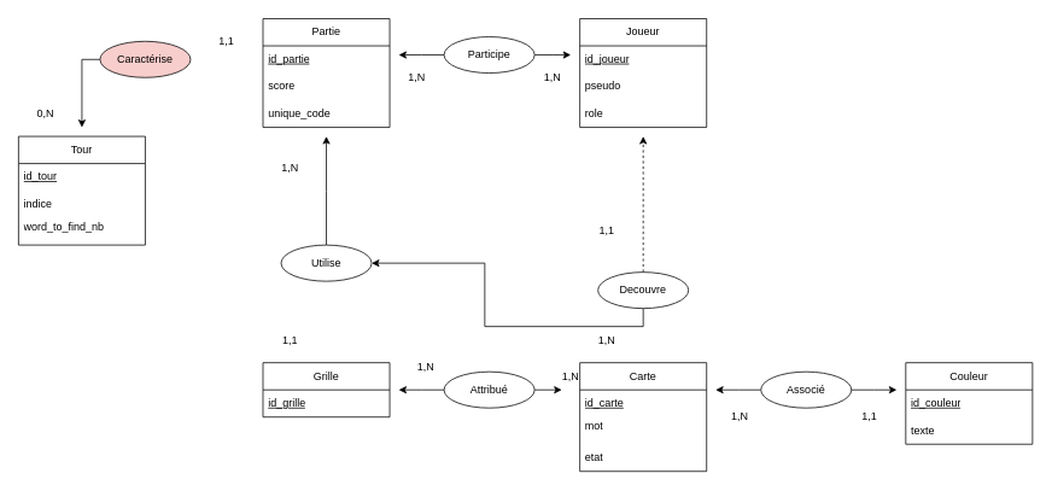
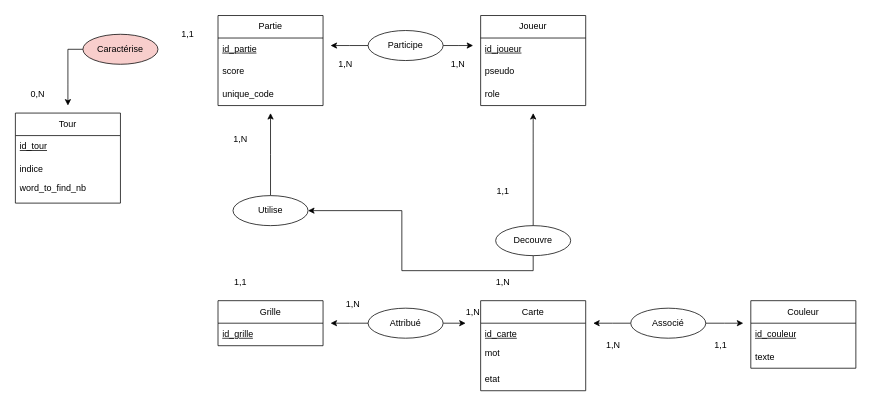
  <mxCell id="0" />
  <mxCell id="1" parent="0" />
  <mxCell id="2" value="Partie" style="swimlane;fontStyle=0;childLayout=stackLayout;horizontal=1;startSize=30;horizontalStack=0;resizeParent=1;resizeParentMax=0;resizeLast=0;collapsible=1;marginBottom=0;whiteSpace=wrap;html=1;" parent="1" vertex="1"><mxGeometry x="290" width="140" height="120" as="geometry" y="20" /></mxCell>
  <mxCell id="3" value="&lt;u&gt;id_partie&lt;/u&gt;" style="text;strokeColor=none;fillColor=none;align=left;verticalAlign=middle;spacingLeft=4;spacingRight=4;overflow=hidden;points=[[0,0.5],[1,0.5]];portConstraint=eastwest;rotatable=0;whiteSpace=wrap;html=1;" parent="2" vertex="1"><mxGeometry y="30" width="140" height="30" as="geometry" /></mxCell>
  <mxCell id="4" value="score&lt;div&gt;&lt;br&gt;&lt;/div&gt;" style="text;strokeColor=none;fillColor=none;spacingLeft=4;spacingRight=4;overflow=hidden;rotatable=0;points=[[0,0.5],[1,0.5]];portConstraint=eastwest;fontSize=12;whiteSpace=wrap;html=1;" vertex="1" parent="2"><mxGeometry y="60" width="140" height="30" as="geometry" /></mxCell>
  <mxCell id="5" value="unique_code" style="text;strokeColor=none;fillColor=none;align=left;verticalAlign=middle;spacingLeft=4;spacingRight=4;overflow=hidden;points=[[0,0.5],[1,0.5]];portConstraint=eastwest;rotatable=0;whiteSpace=wrap;html=1;" parent="2" vertex="1"><mxGeometry y="90" width="140" height="30" as="geometry" /></mxCell>
  <mxCell id="6" value="Grille" style="swimlane;fontStyle=0;childLayout=stackLayout;horizontal=1;startSize=30;horizontalStack=0;resizeParent=1;resizeParentMax=0;resizeLast=0;collapsible=1;marginBottom=0;whiteSpace=wrap;html=1;" parent="1" vertex="1"><mxGeometry x="290" y="400" width="140" height="60" as="geometry" /></mxCell>
  <mxCell id="7" value="&lt;u&gt;id_grille&lt;/u&gt;" style="text;strokeColor=none;fillColor=none;align=left;verticalAlign=middle;spacingLeft=4;spacingRight=4;overflow=hidden;points=[[0,0.5],[1,0.5]];portConstraint=eastwest;rotatable=0;whiteSpace=wrap;html=1;" parent="6" vertex="1"><mxGeometry y="30" width="140" height="30" as="geometry" /></mxCell>
  <mxCell id="8" value="Carte" style="swimlane;fontStyle=0;childLayout=stackLayout;horizontal=1;startSize=30;horizontalStack=0;resizeParent=1;resizeParentMax=0;resizeLast=0;collapsible=1;marginBottom=0;whiteSpace=wrap;html=1;" parent="1" vertex="1"><mxGeometry x="640" y="400" width="140" height="120" as="geometry" /></mxCell>
  <mxCell id="9" value="&lt;u&gt;id_carte&lt;/u&gt;" style="text;strokeColor=none;fillColor=none;align=left;verticalAlign=middle;spacingLeft=4;spacingRight=4;overflow=hidden;points=[[0,0.5],[1,0.5]];portConstraint=eastwest;rotatable=0;whiteSpace=wrap;html=1;" parent="8" vertex="1"><mxGeometry y="30" width="140" height="30" as="geometry" /></mxCell>
  <mxCell id="10" value="mot&lt;div&gt;&lt;br&gt;&lt;/div&gt;" style="text;strokeColor=none;fillColor=none;align=left;verticalAlign=middle;spacingLeft=4;spacingRight=4;overflow=hidden;points=[[0,0.5],[1,0.5]];portConstraint=eastwest;rotatable=0;whiteSpace=wrap;html=1;" parent="8" vertex="1"><mxGeometry y="60" width="140" height="30" as="geometry" /></mxCell>
  <mxCell id="11" value="etat" style="text;strokeColor=none;fillColor=none;align=left;verticalAlign=middle;spacingLeft=4;spacingRight=4;overflow=hidden;points=[[0,0.5],[1,0.5]];portConstraint=eastwest;rotatable=0;whiteSpace=wrap;html=1;" parent="8" vertex="1"><mxGeometry y="90" width="140" height="30" as="geometry" /></mxCell>
  <mxCell id="12" value="Couleur" style="swimlane;fontStyle=0;childLayout=stackLayout;horizontal=1;startSize=30;horizontalStack=0;resizeParent=1;resizeParentMax=0;resizeLast=0;collapsible=1;marginBottom=0;whiteSpace=wrap;html=1;" parent="1" vertex="1"><mxGeometry x="1000" y="400" width="140" height="90" as="geometry" /></mxCell>
  <mxCell id="13" value="&lt;u style=&quot;&quot;&gt;id_couleur&lt;/u&gt;" style="text;strokeColor=none;fillColor=none;align=left;verticalAlign=middle;spacingLeft=4;spacingRight=4;overflow=hidden;points=[[0,0.5],[1,0.5]];portConstraint=eastwest;rotatable=0;whiteSpace=wrap;html=1;" parent="12" vertex="1"><mxGeometry y="30" width="140" height="30" as="geometry" /></mxCell>
  <mxCell id="14" value="texte" style="text;strokeColor=none;fillColor=none;align=left;verticalAlign=middle;spacingLeft=4;spacingRight=4;overflow=hidden;points=[[0,0.5],[1,0.5]];portConstraint=eastwest;rotatable=0;whiteSpace=wrap;html=1;" parent="12" vertex="1"><mxGeometry y="60" width="140" height="30" as="geometry" /></mxCell>
  <mxCell id="15" value="Joueur" style="swimlane;fontStyle=0;childLayout=stackLayout;horizontal=1;startSize=30;horizontalStack=0;resizeParent=1;resizeParentMax=0;resizeLast=0;collapsible=1;marginBottom=0;whiteSpace=wrap;html=1;" parent="1" vertex="1"><mxGeometry x="640" width="140" height="120" as="geometry" y="20" /></mxCell>
  <mxCell id="16" value="&lt;u&gt;id_joueur&lt;/u&gt;" style="text;strokeColor=none;fillColor=none;align=left;verticalAlign=middle;spacingLeft=4;spacingRight=4;overflow=hidden;points=[[0,0.5],[1,0.5]];portConstraint=eastwest;rotatable=0;whiteSpace=wrap;html=1;" parent="15" vertex="1"><mxGeometry y="30" width="140" height="30" as="geometry" /></mxCell>
  <mxCell id="17" value="pseudo" style="text;strokeColor=none;fillColor=none;align=left;verticalAlign=middle;spacingLeft=4;spacingRight=4;overflow=hidden;points=[[0,0.5],[1,0.5]];portConstraint=eastwest;rotatable=0;whiteSpace=wrap;html=1;" parent="15" vertex="1"><mxGeometry y="60" width="140" height="30" as="geometry" /></mxCell>
  <mxCell id="18" value="role" style="text;strokeColor=none;fillColor=none;align=left;verticalAlign=middle;spacingLeft=4;spacingRight=4;overflow=hidden;points=[[0,0.5],[1,0.5]];portConstraint=eastwest;rotatable=0;whiteSpace=wrap;html=1;" parent="15" vertex="1"><mxGeometry y="90" width="140" height="30" as="geometry" /></mxCell>
  <mxCell id="19" value="Tour" style="swimlane;fontStyle=0;childLayout=stackLayout;horizontal=1;startSize=30;horizontalStack=0;resizeParent=1;resizeParentMax=0;resizeLast=0;collapsible=1;marginBottom=0;whiteSpace=wrap;html=1;" parent="1" vertex="1"><mxGeometry x="20" y="150" width="140" height="120" as="geometry" /></mxCell>
  <mxCell id="20" value="&lt;u&gt;id_tour&lt;/u&gt;" style="text;strokeColor=none;fillColor=none;align=left;verticalAlign=middle;spacingLeft=4;spacingRight=4;overflow=hidden;points=[[0,0.5],[1,0.5]];portConstraint=eastwest;rotatable=0;whiteSpace=wrap;html=1;" parent="19" vertex="1"><mxGeometry y="30" width="140" height="30" as="geometry" /></mxCell>
  <mxCell id="21" value="indice" style="text;strokeColor=none;fillColor=none;align=left;verticalAlign=middle;spacingLeft=4;spacingRight=4;overflow=hidden;points=[[0,0.5],[1,0.5]];portConstraint=eastwest;rotatable=0;whiteSpace=wrap;html=1;" parent="19" vertex="1"><mxGeometry y="60" width="140" height="30" as="geometry" /></mxCell>
  <mxCell id="22" value="word_to_find_nb&lt;div&gt;&lt;br&gt;&lt;/div&gt;" style="text;strokeColor=none;fillColor=none;align=left;verticalAlign=middle;spacingLeft=4;spacingRight=4;overflow=hidden;points=[[0,0.5],[1,0.5]];portConstraint=eastwest;rotatable=0;whiteSpace=wrap;html=1;" parent="19" vertex="1"><mxGeometry y="90" width="140" height="30" as="geometry" /></mxCell>
  <mxCell id="23" style="edgeStyle=orthogonalEdgeStyle;rounded=0;orthogonalLoop=1;jettySize=auto;html=1;exitX=0;exitY=0.5;exitDx=0;exitDy=0;" parent="1" source="24" edge="1"><mxGeometry relative="1" as="geometry"><mxPoint x="90" y="140" as="targetPoint" /></mxGeometry></mxCell>
  <mxCell id="24" value="Caractérise" style="ellipse;whiteSpace=wrap;html=1;align=center;fillColor=#f8cecc;" parent="1" vertex="1"><mxGeometry x="110" y="45" width="100" height="40" as="geometry" /></mxCell>
  <mxCell id="25" style="edgeStyle=orthogonalEdgeStyle;rounded=0;orthogonalLoop=1;jettySize=auto;html=1;exitX=0.5;exitY=0;exitDx=0;exitDy=0;" parent="1" source="26" edge="1"><mxGeometry relative="1" as="geometry"><mxPoint x="360" y="150" as="targetPoint" /></mxGeometry></mxCell>
- <mxCell id="26" value="Utilise" style="ellipse;whiteSpace=wrap;html=1;align=center;" parent="1" vertex="1"><mxGeometry x="310" y="270" width="100" height="40" as="geometry" /></mxCell>
+ <mxCell id="26" value="Utilise" style="ellipse;whiteSpace=wrap;html=1;align=center;" parent="1" vertex="1"><mxGeometry x="310" y="260" width="100" height="40" as="geometry" /></mxCell>
  <mxCell id="27" style="edgeStyle=orthogonalEdgeStyle;rounded=0;orthogonalLoop=1;jettySize=auto;html=1;exitX=0;exitY=0.5;exitDx=0;exitDy=0;" parent="1" source="29" edge="1"><mxGeometry relative="1" as="geometry"><mxPoint x="440" y="60" as="targetPoint" /></mxGeometry></mxCell>
  <mxCell id="28" style="edgeStyle=orthogonalEdgeStyle;rounded=0;orthogonalLoop=1;jettySize=auto;html=1;exitX=1;exitY=0.5;exitDx=0;exitDy=0;" parent="1" source="29" edge="1"><mxGeometry relative="1" as="geometry"><mxPoint x="630" y="60" as="targetPoint" /></mxGeometry></mxCell>
  <mxCell id="29" value="Participe" style="ellipse;whiteSpace=wrap;html=1;align=center;" parent="1" vertex="1"><mxGeometry x="490" y="40" width="100" height="40" as="geometry" /></mxCell>
  <mxCell id="30" style="edgeStyle=orthogonalEdgeStyle;rounded=0;orthogonalLoop=1;jettySize=auto;html=1;exitX=1;exitY=0.5;exitDx=0;exitDy=0;" parent="1" source="32" edge="1"><mxGeometry relative="1" as="geometry"><mxPoint x="620" y="430" as="targetPoint" /></mxGeometry></mxCell>
  <mxCell id="31" style="edgeStyle=orthogonalEdgeStyle;rounded=0;orthogonalLoop=1;jettySize=auto;html=1;exitX=0;exitY=0.5;exitDx=0;exitDy=0;" parent="1" source="32" edge="1"><mxGeometry relative="1" as="geometry"><mxPoint x="440" y="430" as="targetPoint" /></mxGeometry></mxCell>
  <mxCell id="32" value="Attribué" style="ellipse;whiteSpace=wrap;html=1;align=center;" parent="1" vertex="1"><mxGeometry x="490" y="410" width="100" height="40" as="geometry" /></mxCell>
  <mxCell id="33" style="edgeStyle=orthogonalEdgeStyle;rounded=0;orthogonalLoop=1;jettySize=auto;html=1;exitX=0.5;exitY=1;exitDx=0;exitDy=0;" parent="1" source="35" target="26" edge="1"><mxGeometry relative="1" as="geometry" /></mxCell>
- <mxCell id="34" style="edgeStyle=orthogonalEdgeStyle;rounded=0;orthogonalLoop=1;jettySize=auto;html=1;exitX=0.5;exitY=0;exitDx=0;exitDy=0;entryX=0.5;entryY=1.333;entryDx=0;entryDy=0;entryPerimeter=0;dashed=1;" parent="1" source="35" edge="1" target="18"><mxGeometry relative="1" as="geometry"><mxPoint x="710" y="240" as="targetPoint" /><Array as="points"><mxPoint x="710" y="190" /><mxPoint x="710" y="190" /></Array></mxGeometry></mxCell>
+ <mxCell id="34" style="edgeStyle=orthogonalEdgeStyle;rounded=0;orthogonalLoop=1;jettySize=auto;html=1;exitX=0.5;exitY=0;exitDx=0;exitDy=0;entryX=0.5;entryY=1.333;entryDx=0;entryDy=0;entryPerimeter=0;" parent="1" source="35" edge="1" target="18"><mxGeometry relative="1" as="geometry"><mxPoint x="710" y="240" as="targetPoint" /><Array as="points"><mxPoint x="710" y="190" /><mxPoint x="710" y="190" /></Array></mxGeometry></mxCell>
  <mxCell id="35" value="Decouvre" style="ellipse;whiteSpace=wrap;html=1;align=center;" parent="1" vertex="1"><mxGeometry x="660" y="300" width="100" height="40" as="geometry" /></mxCell>
  <mxCell id="36" style="edgeStyle=orthogonalEdgeStyle;rounded=0;orthogonalLoop=1;jettySize=auto;html=1;exitX=0;exitY=0.5;exitDx=0;exitDy=0;" parent="1" source="38" edge="1"><mxGeometry relative="1" as="geometry"><mxPoint x="790" y="430" as="targetPoint" /></mxGeometry></mxCell>
  <mxCell id="37" style="edgeStyle=orthogonalEdgeStyle;rounded=0;orthogonalLoop=1;jettySize=auto;html=1;exitX=1;exitY=0.5;exitDx=0;exitDy=0;" parent="1" source="38" edge="1"><mxGeometry relative="1" as="geometry"><mxPoint x="990" y="430" as="targetPoint" /></mxGeometry></mxCell>
  <mxCell id="38" value="Associé" style="ellipse;whiteSpace=wrap;html=1;align=center;" parent="1" vertex="1"><mxGeometry x="840" y="410" width="100" height="40" as="geometry" /></mxCell>
  <mxCell id="39" value="0,N" style="text;html=1;align=center;verticalAlign=middle;whiteSpace=wrap;rounded=0;" parent="1" vertex="1"><mxGeometry x="20" y="110" width="60" height="30" as="geometry" /></mxCell>
  <mxCell id="40" value="1,N" style="text;html=1;align=center;verticalAlign=middle;whiteSpace=wrap;rounded=0;" parent="1" vertex="1"><mxGeometry x="430" y="70" width="60" height="30" as="geometry" /></mxCell>
  <mxCell id="41" value="1,N" style="text;html=1;align=center;verticalAlign=middle;whiteSpace=wrap;rounded=0;" parent="1" vertex="1"><mxGeometry x="580" y="70" width="60" height="30" as="geometry" /></mxCell>
  <mxCell id="42" value="1,N" style="text;html=1;align=center;verticalAlign=middle;whiteSpace=wrap;rounded=0;" parent="1" vertex="1"><mxGeometry x="787" y="445" width="60" height="30" as="geometry" /></mxCell>
  <mxCell id="43" value="1,1" style="text;html=1;align=center;verticalAlign=middle;whiteSpace=wrap;rounded=0;" parent="1" vertex="1"><mxGeometry x="930" y="445" width="60" height="30" as="geometry" /></mxCell>
  <mxCell id="44" value="1,1" style="text;html=1;align=center;verticalAlign=middle;whiteSpace=wrap;rounded=0;" parent="1" vertex="1"><mxGeometry x="290" y="360" width="60" height="30" as="geometry" /></mxCell>
  <mxCell id="45" value="1,N" style="text;html=1;align=center;verticalAlign=middle;whiteSpace=wrap;rounded=0;" parent="1" vertex="1"><mxGeometry x="290" y="170" width="60" height="30" as="geometry" /></mxCell>
  <mxCell id="46" value="1,1" style="text;html=1;align=center;verticalAlign=middle;whiteSpace=wrap;rounded=0;" parent="1" vertex="1"><mxGeometry x="220" y="30" width="60" height="30" as="geometry" /></mxCell>
  <mxCell id="47" value="1,N" style="text;html=1;align=center;verticalAlign=middle;whiteSpace=wrap;rounded=0;" parent="1" vertex="1"><mxGeometry x="640" y="360" width="60" height="30" as="geometry" /></mxCell>
  <mxCell id="48" value="1,1" style="text;html=1;align=center;verticalAlign=middle;whiteSpace=wrap;rounded=0;" parent="1" vertex="1"><mxGeometry x="640" y="240" width="60" height="30" as="geometry" /></mxCell>
  <mxCell id="49" value="1,N" style="text;html=1;align=center;verticalAlign=middle;whiteSpace=wrap;rounded=0;" parent="1" vertex="1"><mxGeometry x="600" y="400" width="60" height="30" as="geometry" /></mxCell>
  <mxCell id="50" value="1,N" style="text;html=1;align=center;verticalAlign=middle;whiteSpace=wrap;rounded=0;" parent="1" vertex="1"><mxGeometry x="440" y="390" width="60" height="30" as="geometry" /></mxCell>
